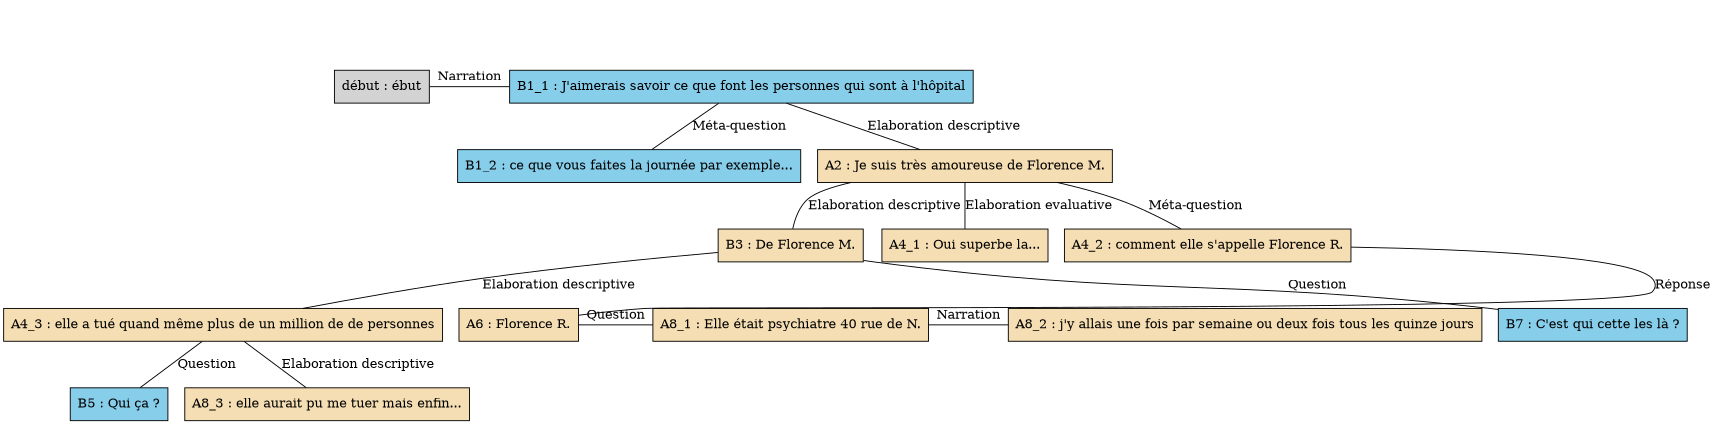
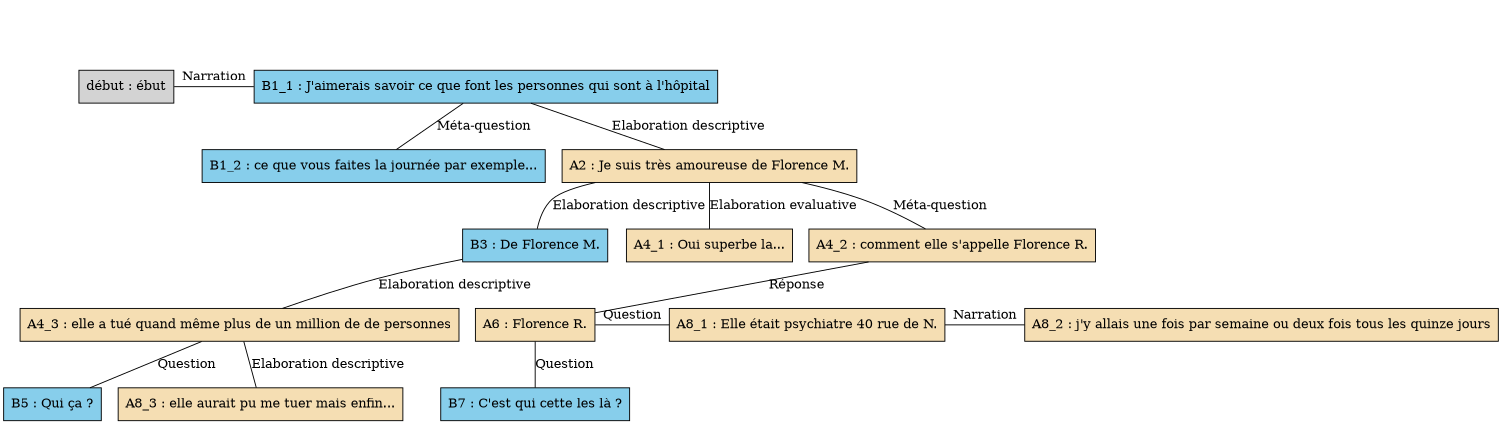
  digraph {
    newrank=true
    node [shape=box style=filled fillcolor=wheat]
    edge [weight=2 dir=none]
    zero [style=invis fillcolor=""]
    n2 [label="début : ébut" fillcolor=""]
    n3 [fillcolor=skyblue label="B1_1 : J'aimerais savoir ce que font les personnes qui sont à l'hôpital"]
    n4 [fillcolor=skyblue label="B1_2 : ce que vous faites la journée par exemple..."]
    n5 [label="A2 : Je suis très amoureuse de Florence M."]
-   n6 [label="B3 : De Florence M."]
+   n6 [fillcolor=skyblue label="B3 : De Florence M."]
    n7 [label="A4_1 : Oui superbe la..."]
    n8 [label="A4_2 : comment elle s'appelle Florence R."]
    n9 [label="A4_3 : elle a tué quand même plus de un million de de personnes"]
    n10 [label="A6 : Florence R."]
    n11 [label="A8_1 : Elle était psychiatre 40 rue de N."]
    n12 [label="A8_2 : j'y allais une fois par semaine ou deux fois tous les quinze jours"]
    n13 [fillcolor=skyblue label="B5 : Qui ça ?"]
    n14 [label="A8_3 : elle aurait pu me tuer mais enfin..."]
    n15 [fillcolor=skyblue label="B7 : C'est qui cette les là ?"]
    zero -> n2 [style=invis weight="" dir=""]
    zero -> n3 [style=invis weight=1 dir=""]
    n2 -> n3 [constraint=false label=Narration weight=""]
    n3 -> n4 [label="Méta-question"]
    n3 -> n5 [label="Elaboration descriptive"]
    n5 -> n6 [label="Elaboration descriptive"]
    n5 -> n7 [label="Elaboration evaluative"]
    n5 -> n8 [label="Méta-question"]
    n6 -> n9 [label="Elaboration descriptive"]
    n6 -> n10 [style=invis weight=1 dir=""]
    n6 -> n11 [style=invis weight=1 dir=""]
    n6 -> n12 [style=invis weight=1 dir=""]
    n8 -> n10 [constraint=false label="Réponse" weight=""]
    n9 -> n13 [label=Question]
    n9 -> n14 [label="Elaboration descriptive"]
    n10 -> n11 [constraint=false label=Question weight=""]
-   n6 -> n15 [label=Question]
+   n10 -> n15 [label=Question]
    n11 -> n12 [constraint=false label=Narration weight=""]
  }
